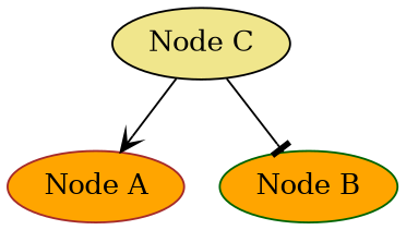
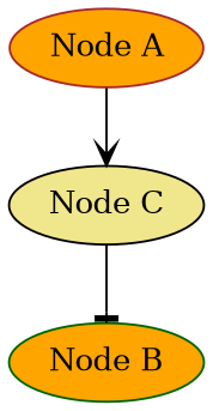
  digraph {
    node [fillcolor=orange style=filled]
    n1 [color=brown label="Node A"]
    n2 [color=black fillcolor=khaki label="Node C"]
    n3 [color=darkgreen label="Node B"]
-   n2 -> n1 [arrowhead=vee]
+   n1 -> n2 [arrowhead=vee]
    n2 -> n3 [arrowhead=tee]
  }
